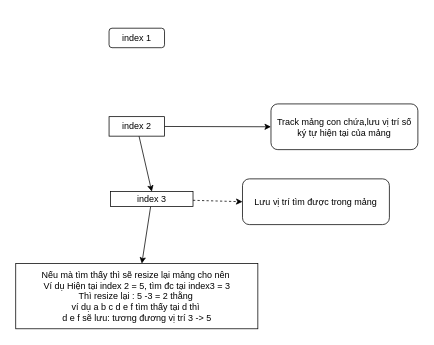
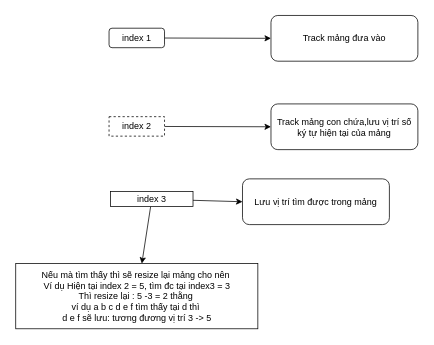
  <mxCell id="0" />
  <mxCell id="1" parent="0" />
+ <mxCell id="2" style="edgeStyle=none;html=1;entryX=0;entryY=0.5;entryDx=0;entryDy=0;" edge="1" parent="1" source="3" target="4"><mxGeometry relative="1" as="geometry" /></mxCell>
  <mxCell id="3" value="index 1" style="whiteSpace=wrap;html=1;rounded=1;" vertex="1" parent="1"><mxGeometry x="145" y="37" width="74" height="26" as="geometry" /></mxCell>
+ <mxCell id="4" value="Track mảng đưa vào" style="rounded=1;whiteSpace=wrap;html=1;" vertex="1" parent="1"><mxGeometry x="361" y="20" width="196" height="61" as="geometry" /></mxCell>
  <mxCell id="5" style="edgeStyle=none;html=1;entryX=0;entryY=0.5;entryDx=0;entryDy=0;" edge="1" parent="1" source="7" target="8"><mxGeometry relative="1" as="geometry" /></mxCell>
- <mxCell id="6" style="edgeStyle=none;html=1;entryX=0.5;entryY=0;entryDx=0;entryDy=0;" edge="1" parent="1" source="7" target="11"><mxGeometry relative="1" as="geometry" /></mxCell>
- <mxCell id="7" value="index 2" style="rounded=0;whiteSpace=wrap;html=1;" vertex="1" parent="1"><mxGeometry x="145" y="155" width="74" height="26" as="geometry" /></mxCell>
+ <mxCell id="7" value="index 2" style="rounded=0;whiteSpace=wrap;html=1;dashed=1;" vertex="1" parent="1"><mxGeometry x="145" y="155" width="74" height="26" as="geometry" /></mxCell>
  <mxCell id="8" value="Track mảng con chứa,lưu vị trí số ký tự hiện tại của mảng" style="rounded=1;whiteSpace=wrap;html=1;" vertex="1" parent="1"><mxGeometry x="361" y="138" width="196" height="61" as="geometry" /></mxCell>
- <mxCell id="9" style="edgeStyle=none;html=1;entryX=0;entryY=0.5;entryDx=0;entryDy=0;dashed=1;" edge="1" parent="1" source="11" target="12"><mxGeometry relative="1" as="geometry" /></mxCell>
+ <mxCell id="9" style="edgeStyle=none;html=1;entryX=0;entryY=0.5;entryDx=0;entryDy=0;" edge="1" parent="1" source="11" target="12"><mxGeometry relative="1" as="geometry" /></mxCell>
  <mxCell id="10" style="edgeStyle=none;html=1;" edge="1" parent="1" source="11" target="13"><mxGeometry relative="1" as="geometry"><mxPoint x="184" y="359" as="targetPoint" /></mxGeometry></mxCell>
  <mxCell id="11" value="index 3" style="rounded=0;whiteSpace=wrap;html=1;" vertex="1" parent="1"><mxGeometry x="147" y="255" width="110" height="20" as="geometry" /></mxCell>
  <mxCell id="12" value="Lưu vị trí tìm được trong mảng" style="rounded=1;whiteSpace=wrap;html=1;" vertex="1" parent="1"><mxGeometry x="323" y="238" width="196" height="61" as="geometry" /></mxCell>
  <mxCell id="13" value="Nếu mà tìm thấy thì sẽ resize lại mảng cho nên&amp;nbsp;&lt;br&gt;Ví dụ Hiện tại index 2 = 5, tìm đc tại index3 = 3&lt;div&gt;Thì resize lại : 5 -3 = 2 thằng&amp;nbsp;&lt;/div&gt;&lt;div&gt;ví dụ a b c d e f tìm thấy tại d thì&amp;nbsp;&lt;/div&gt;&lt;div&gt;d e f sẽ lưu: tương đương vị trí 3 -&amp;gt; 5&lt;/div&gt;" style="rounded=0;whiteSpace=wrap;html=1;" vertex="1" parent="1"><mxGeometry x="20.5" y="351" width="323" height="87" as="geometry" /></mxCell>
